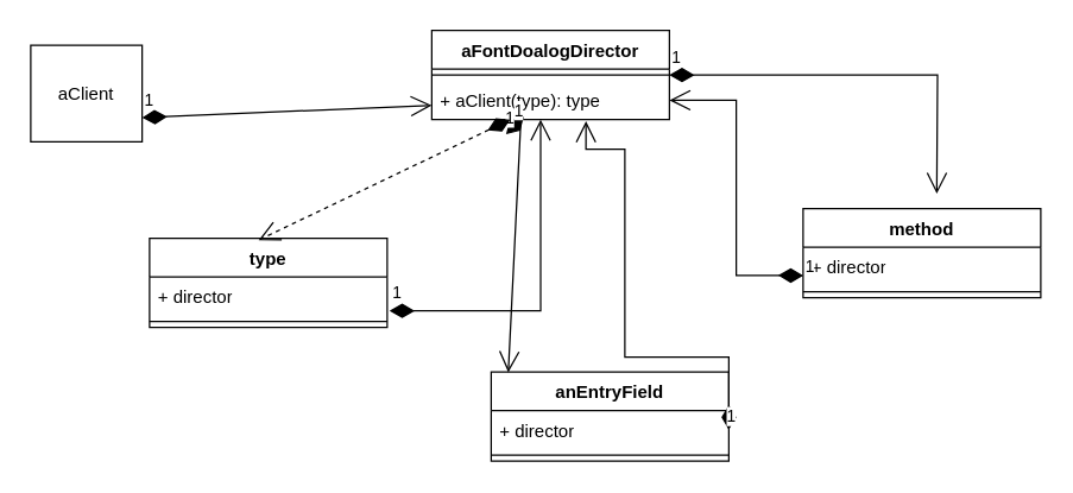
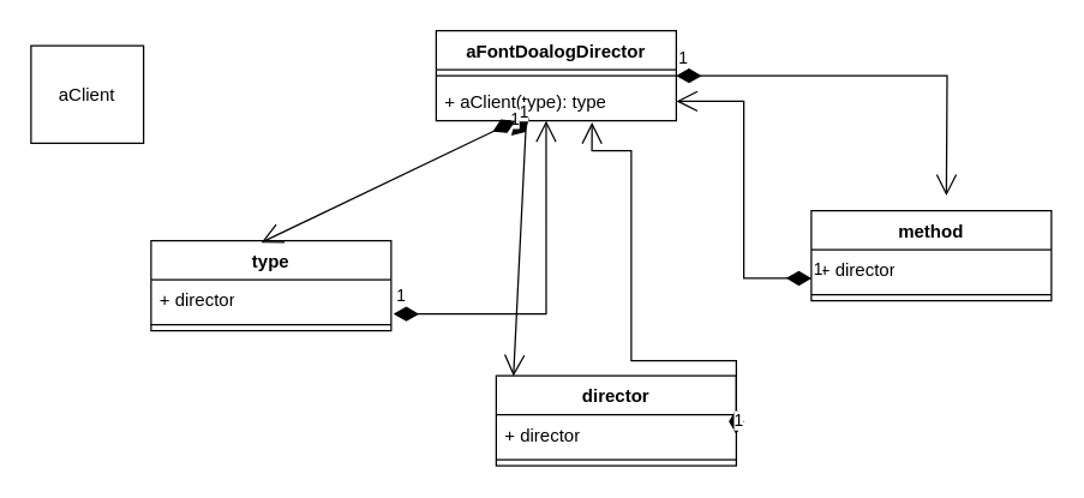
  <mxCell id="0" />
  <mxCell id="1" parent="0" />
  <mxCell id="2" value="aClient" style="html=1;whiteSpace=wrap;" vertex="1" parent="1"><mxGeometry x="20" y="30" width="75" height="65" as="geometry" /></mxCell>
  <mxCell id="3" value="aFontDoalogDirector" style="swimlane;fontStyle=1;align=center;verticalAlign=top;childLayout=stackLayout;horizontal=1;startSize=26;horizontalStack=0;resizeParent=1;resizeParentMax=0;resizeLast=0;collapsible=1;marginBottom=0;whiteSpace=wrap;html=1;" vertex="1" parent="1"><mxGeometry x="290" y="20" width="160" height="60" as="geometry" /></mxCell>
  <mxCell id="4" value="" style="line;strokeWidth=1;fillColor=none;align=left;verticalAlign=middle;spacingTop=-1;spacingLeft=3;spacingRight=3;rotatable=0;labelPosition=right;points=[];portConstraint=eastwest;strokeColor=inherit;" vertex="1" parent="3"><mxGeometry y="26" width="160" height="8" as="geometry" /></mxCell>
  <mxCell id="5" value="+ aClient(type): type" style="text;strokeColor=none;fillColor=none;align=left;verticalAlign=top;spacingLeft=4;spacingRight=4;overflow=hidden;rotatable=0;points=[[0,0.5],[1,0.5]];portConstraint=eastwest;whiteSpace=wrap;html=1;" vertex="1" parent="3"><mxGeometry y="34" width="160" height="26" as="geometry" /></mxCell>
  <mxCell id="6" value="type" style="swimlane;fontStyle=1;align=center;verticalAlign=top;childLayout=stackLayout;horizontal=1;startSize=26;horizontalStack=0;resizeParent=1;resizeParentMax=0;resizeLast=0;collapsible=1;marginBottom=0;whiteSpace=wrap;html=1;" vertex="1" parent="1"><mxGeometry x="100" y="160" width="160" height="60" as="geometry" /></mxCell>
  <mxCell id="7" value="+ director" style="text;strokeColor=none;fillColor=none;align=left;verticalAlign=top;spacingLeft=4;spacingRight=4;overflow=hidden;rotatable=0;points=[[0,0.5],[1,0.5]];portConstraint=eastwest;whiteSpace=wrap;html=1;" vertex="1" parent="6"><mxGeometry y="26" width="160" height="26" as="geometry" /></mxCell>
  <mxCell id="8" value="" style="line;strokeWidth=1;fillColor=none;align=left;verticalAlign=middle;spacingTop=-1;spacingLeft=3;spacingRight=3;rotatable=0;labelPosition=right;points=[];portConstraint=eastwest;strokeColor=inherit;" vertex="1" parent="6"><mxGeometry y="52" width="160" height="8" as="geometry" /></mxCell>
- <mxCell id="9" value="anEntryField" style="swimlane;fontStyle=1;align=center;verticalAlign=top;childLayout=stackLayout;horizontal=1;startSize=26;horizontalStack=0;resizeParent=1;resizeParentMax=0;resizeLast=0;collapsible=1;marginBottom=0;whiteSpace=wrap;html=1;" vertex="1" parent="1"><mxGeometry x="330" y="250" width="160" height="60" as="geometry" /></mxCell>
+ <mxCell id="9" value="director" style="swimlane;fontStyle=1;align=center;verticalAlign=top;childLayout=stackLayout;horizontal=1;startSize=26;horizontalStack=0;resizeParent=1;resizeParentMax=0;resizeLast=0;collapsible=1;marginBottom=0;whiteSpace=wrap;html=1;" vertex="1" parent="1"><mxGeometry x="330" y="250" width="160" height="60" as="geometry" /></mxCell>
  <mxCell id="10" value="+ director" style="text;strokeColor=none;fillColor=none;align=left;verticalAlign=top;spacingLeft=4;spacingRight=4;overflow=hidden;rotatable=0;points=[[0,0.5],[1,0.5]];portConstraint=eastwest;whiteSpace=wrap;html=1;" vertex="1" parent="9"><mxGeometry y="26" width="160" height="26" as="geometry" /></mxCell>
  <mxCell id="11" value="" style="line;strokeWidth=1;fillColor=none;align=left;verticalAlign=middle;spacingTop=-1;spacingLeft=3;spacingRight=3;rotatable=0;labelPosition=right;points=[];portConstraint=eastwest;strokeColor=inherit;" vertex="1" parent="9"><mxGeometry y="52" width="160" height="8" as="geometry" /></mxCell>
  <mxCell id="12" value="method" style="swimlane;fontStyle=1;align=center;verticalAlign=top;childLayout=stackLayout;horizontal=1;startSize=26;horizontalStack=0;resizeParent=1;resizeParentMax=0;resizeLast=0;collapsible=1;marginBottom=0;whiteSpace=wrap;html=1;" vertex="1" parent="1"><mxGeometry x="540" y="140" width="160" height="60" as="geometry" /></mxCell>
  <mxCell id="13" value="+ director" style="text;strokeColor=none;fillColor=none;align=left;verticalAlign=top;spacingLeft=4;spacingRight=4;overflow=hidden;rotatable=0;points=[[0,0.5],[1,0.5]];portConstraint=eastwest;whiteSpace=wrap;html=1;" vertex="1" parent="12"><mxGeometry y="26" width="160" height="26" as="geometry" /></mxCell>
  <mxCell id="14" value="" style="line;strokeWidth=1;fillColor=none;align=left;verticalAlign=middle;spacingTop=-1;spacingLeft=3;spacingRight=3;rotatable=0;labelPosition=right;points=[];portConstraint=eastwest;strokeColor=inherit;" vertex="1" parent="12"><mxGeometry y="52" width="160" height="8" as="geometry" /></mxCell>
- <mxCell id="15" value="1" style="endArrow=open;html=1;endSize=12;startArrow=diamondThin;startSize=14;startFill=1;align=left;verticalAlign=bottom;rounded=0;exitX=1;exitY=0.75;exitDx=0;exitDy=0;" edge="1" parent="1" source="2" target="5"><mxGeometry x="-1" y="3" relative="1" as="geometry"><mxPoint x="170" y="110" as="sourcePoint" /><mxPoint x="330" y="110" as="targetPoint" /><mxPoint as="offset" /></mxGeometry></mxCell>
  <mxCell id="16" value="1" style="endArrow=open;html=1;endSize=12;startArrow=diamondThin;startSize=14;startFill=1;edgeStyle=orthogonalEdgeStyle;align=left;verticalAlign=bottom;rounded=0;entryX=0.458;entryY=1;entryDx=0;entryDy=0;entryPerimeter=0;exitX=1.01;exitY=0.877;exitDx=0;exitDy=0;exitPerimeter=0;" edge="1" parent="1" source="7" target="5"><mxGeometry x="-1" y="3" relative="1" as="geometry"><mxPoint x="400" y="210" as="sourcePoint" /><mxPoint x="560" y="210" as="targetPoint" /></mxGeometry></mxCell>
  <mxCell id="17" value="1" style="endArrow=open;html=1;endSize=12;startArrow=diamondThin;startSize=14;startFill=1;edgeStyle=orthogonalEdgeStyle;align=left;verticalAlign=bottom;rounded=0;exitX=1;exitY=0.5;exitDx=0;exitDy=0;entryX=0.649;entryY=1.046;entryDx=0;entryDy=0;entryPerimeter=0;" edge="1" parent="1" source="10" target="5"><mxGeometry x="-1" y="3" relative="1" as="geometry"><mxPoint x="410" y="220" as="sourcePoint" /><mxPoint x="570" y="220" as="targetPoint" /><Array as="points"><mxPoint x="490" y="240" /><mxPoint x="420" y="240" /><mxPoint x="420" y="100" /><mxPoint x="394" y="100" /></Array></mxGeometry></mxCell>
  <mxCell id="18" value="1" style="endArrow=open;html=1;endSize=12;startArrow=diamondThin;startSize=14;startFill=1;edgeStyle=orthogonalEdgeStyle;align=left;verticalAlign=bottom;rounded=0;exitX=0.001;exitY=0.731;exitDx=0;exitDy=0;exitPerimeter=0;" edge="1" parent="1" source="13" target="5"><mxGeometry x="-1" y="3" relative="1" as="geometry"><mxPoint x="560" y="200" as="sourcePoint" /><mxPoint x="720" y="200" as="targetPoint" /></mxGeometry></mxCell>
  <mxCell id="19" value="1" style="endArrow=open;html=1;endSize=12;startArrow=diamondThin;startSize=14;startFill=1;edgeStyle=orthogonalEdgeStyle;align=left;verticalAlign=bottom;rounded=0;" edge="1" parent="1" source="3"><mxGeometry x="-1" y="3" relative="1" as="geometry"><mxPoint x="470" y="190" as="sourcePoint" /><mxPoint x="630" y="130" as="targetPoint" /></mxGeometry></mxCell>
  <mxCell id="20" value="1" style="endArrow=open;html=1;endSize=12;startArrow=diamondThin;startSize=14;startFill=1;align=left;verticalAlign=bottom;rounded=0;entryX=0.072;entryY=0.004;entryDx=0;entryDy=0;entryPerimeter=0;" edge="1" parent="1" target="9"><mxGeometry x="-1" y="3" relative="1" as="geometry"><mxPoint x="340" y="90" as="sourcePoint" /><mxPoint x="640" y="140" as="targetPoint" /><Array as="points"><mxPoint x="350" y="80" /></Array></mxGeometry></mxCell>
- <mxCell id="21" value="1" style="endArrow=open;html=1;endSize=12;startArrow=diamondThin;startSize=14;startFill=1;align=left;verticalAlign=bottom;rounded=0;entryX=0.459;entryY=0.02;entryDx=0;entryDy=0;entryPerimeter=0;dashed=1;" edge="1" parent="1" source="5" target="6"><mxGeometry x="-1" y="3" relative="1" as="geometry"><mxPoint x="350" y="100" as="sourcePoint" /><mxPoint x="352" y="260" as="targetPoint" /></mxGeometry></mxCell>
+ <mxCell id="21" value="1" style="endArrow=open;html=1;endSize=12;startArrow=diamondThin;startSize=14;startFill=1;align=left;verticalAlign=bottom;rounded=0;entryX=0.459;entryY=0.02;entryDx=0;entryDy=0;entryPerimeter=0;" edge="1" parent="1" source="5" target="6"><mxGeometry x="-1" y="3" relative="1" as="geometry"><mxPoint x="350" y="100" as="sourcePoint" /><mxPoint x="352" y="260" as="targetPoint" /></mxGeometry></mxCell>
